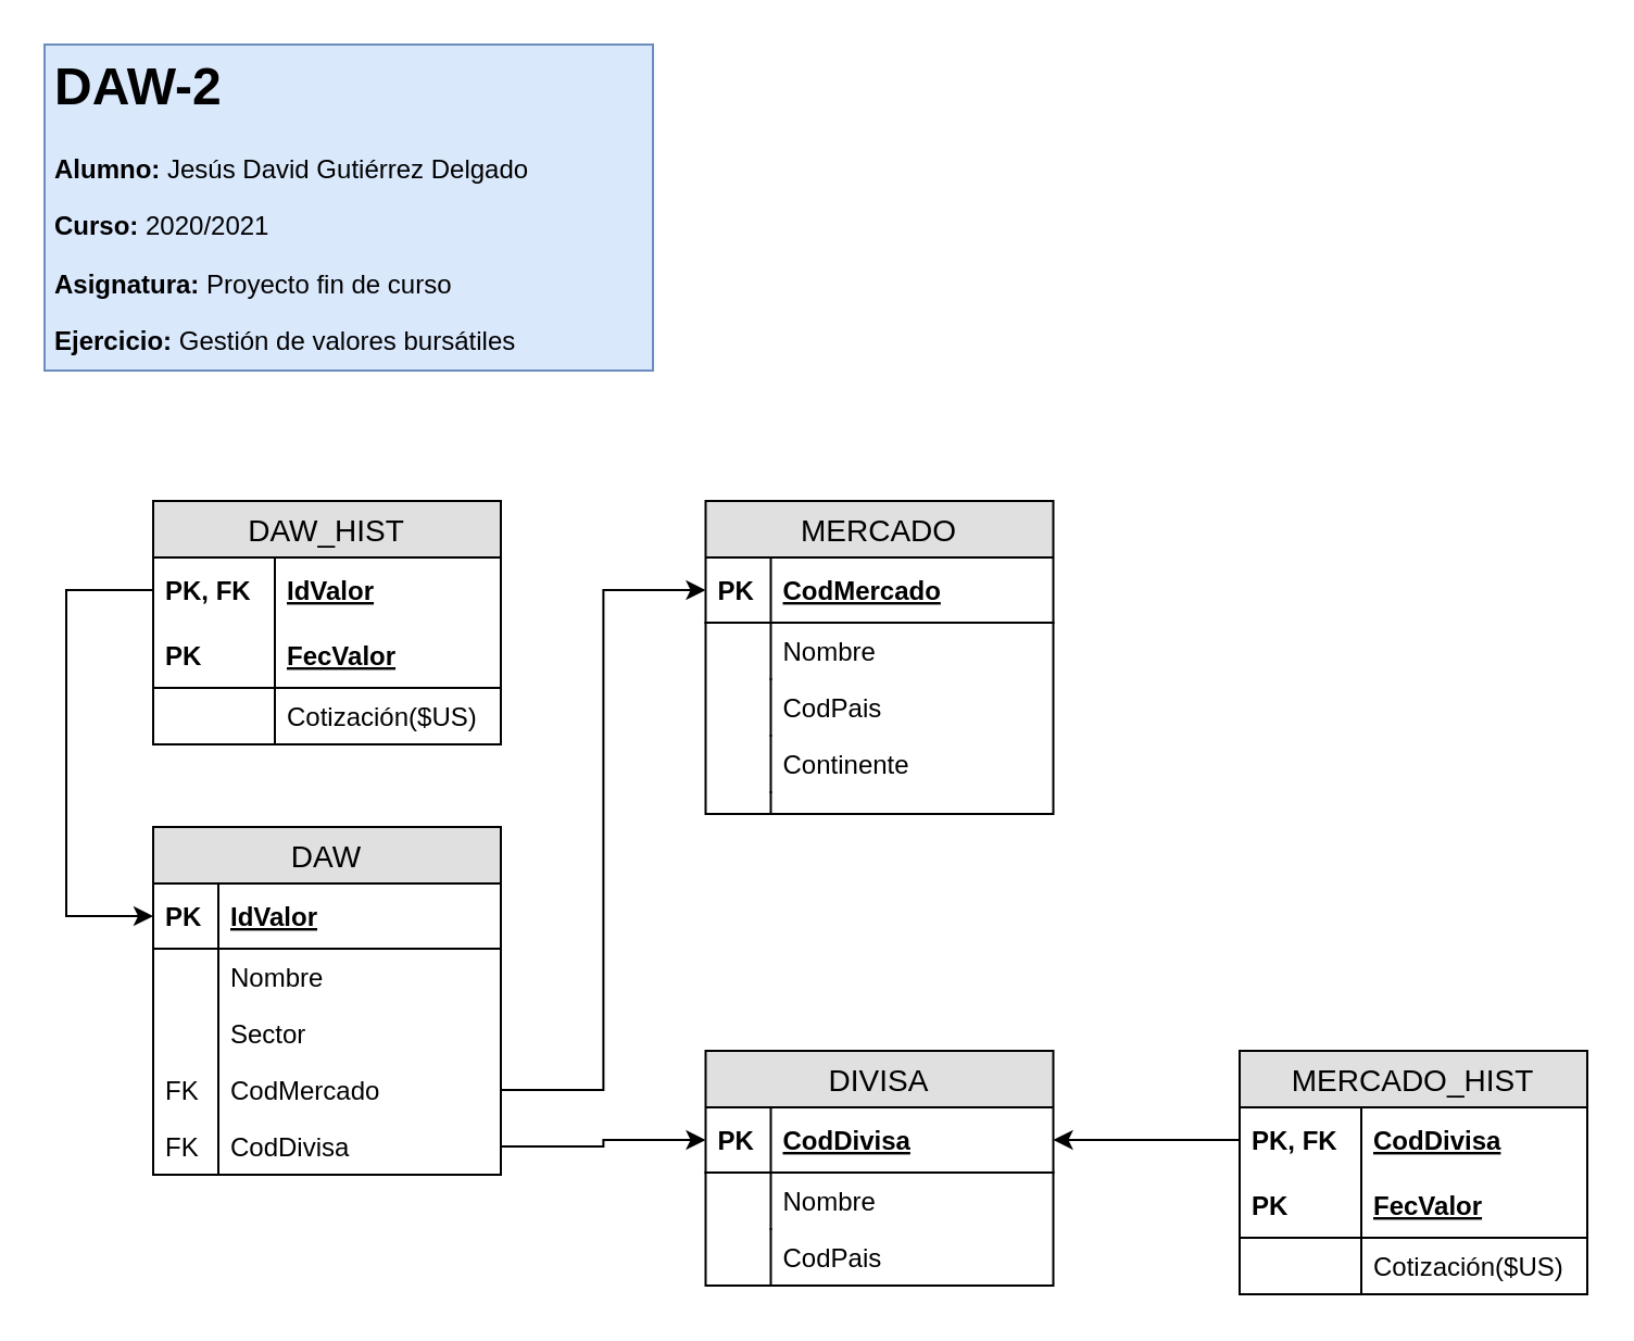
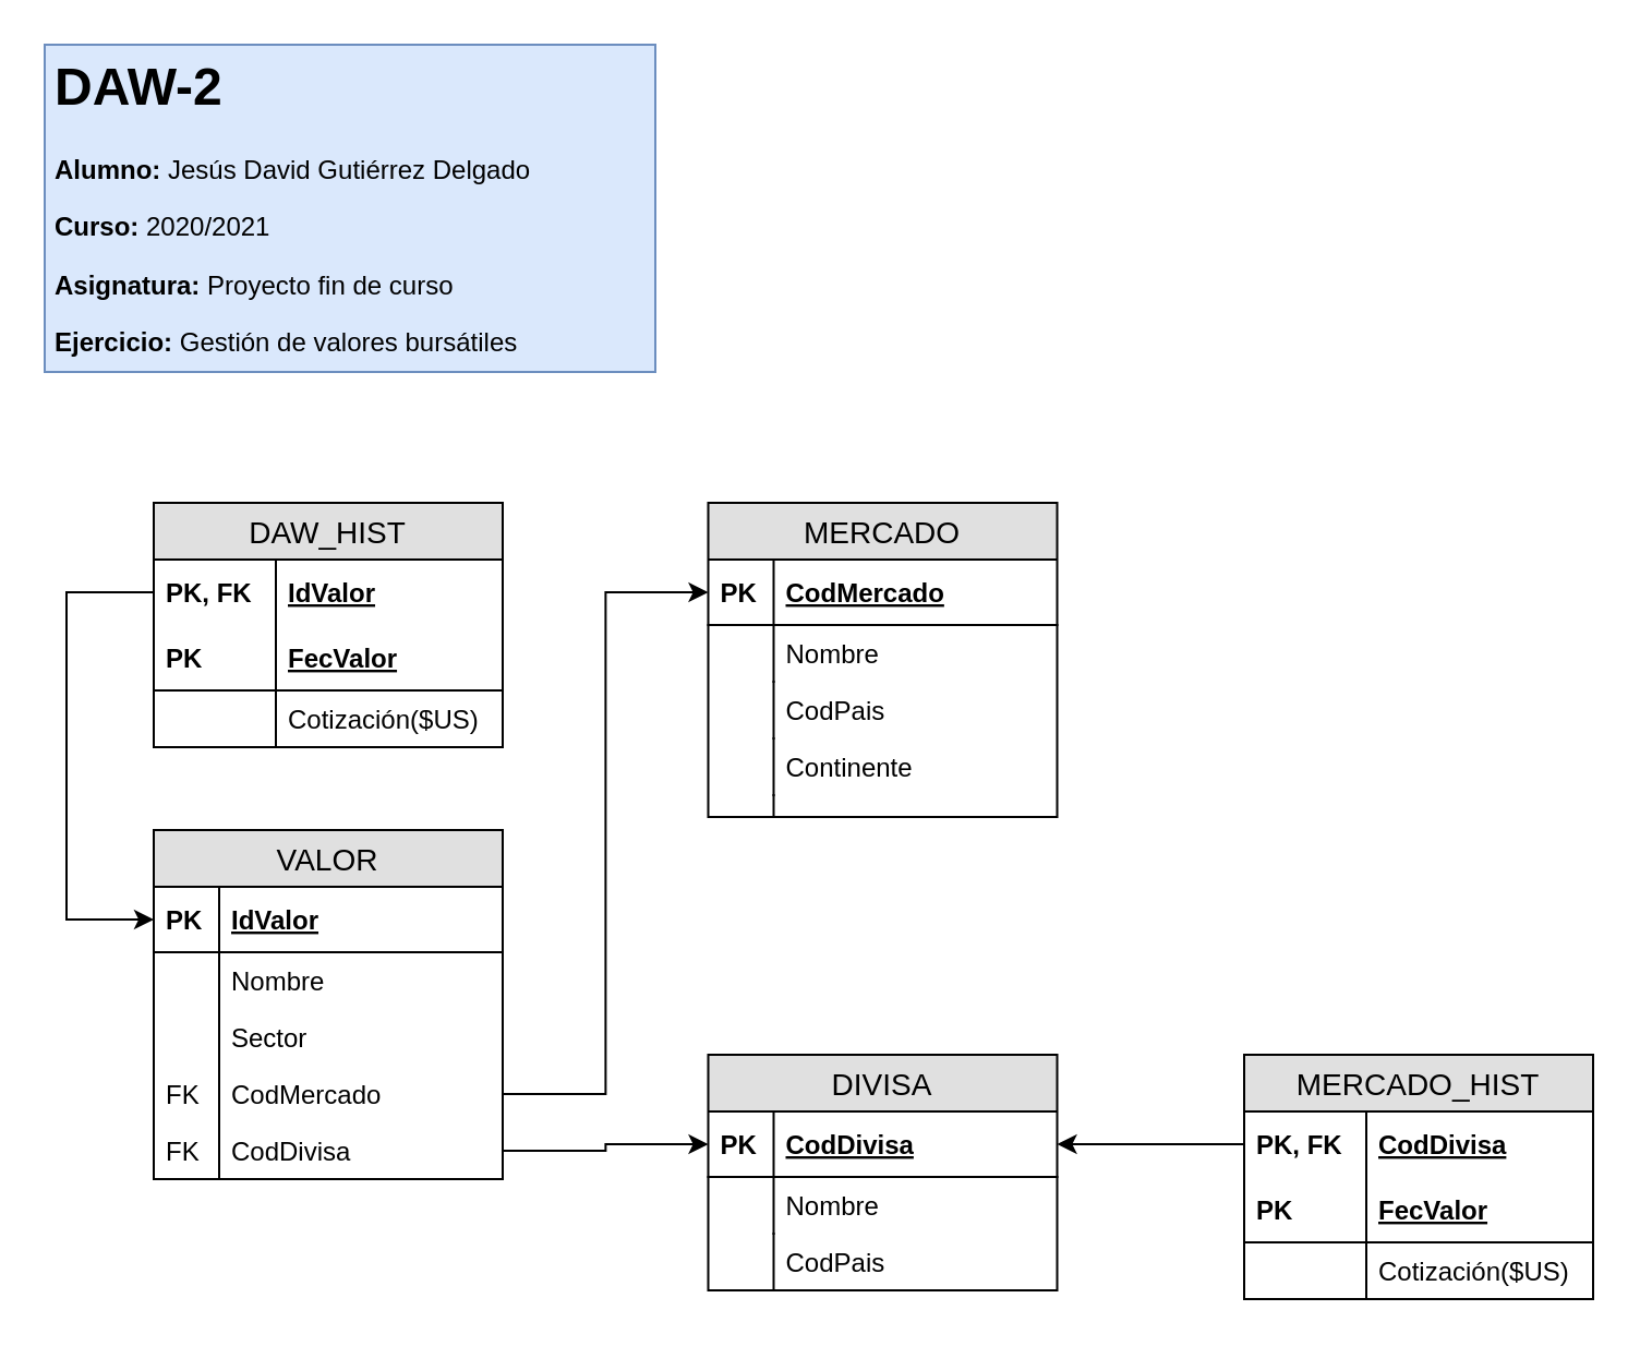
  <mxCell id="0" />
  <mxCell id="1" parent="0" />
  <mxCell id="2" value="&lt;h1&gt;DAW-2&lt;/h1&gt;&lt;p&gt;&lt;b&gt;Alumno:&lt;/b&gt; Jesús David Gutiérrez Delgado&lt;/p&gt;&lt;p&gt;&lt;b&gt;Curso:&amp;nbsp;&lt;/b&gt;2020/2021&lt;/p&gt;&lt;p&gt;&lt;b&gt;Asignatura:&lt;/b&gt;&amp;nbsp;Proyecto fin de curso&lt;/p&gt;&lt;p&gt;&lt;b&gt;Ejercicio:&lt;/b&gt;&amp;nbsp;Gestión de valores bursátiles&lt;br&gt;&lt;br&gt;&lt;/p&gt;" style="text;html=1;strokeColor=#6c8ebf;fillColor=#dae8fc;spacing=5;spacingTop=-20;whiteSpace=wrap;overflow=hidden;rounded=0;" parent="1" vertex="1"><mxGeometry x="20" y="20" width="280" height="150" as="geometry" /></mxCell>
- <mxCell id="3" value="DAW" style="swimlane;fontStyle=0;childLayout=stackLayout;horizontal=1;startSize=26;fillColor=#e0e0e0;horizontalStack=0;resizeParent=1;resizeParentMax=0;resizeLast=0;collapsible=1;marginBottom=0;swimlaneFillColor=#ffffff;align=center;fontSize=14;" parent="1" vertex="1"><mxGeometry x="70" y="380" width="160" height="160" as="geometry" /></mxCell>
+ <mxCell id="3" value="VALOR" style="swimlane;fontStyle=0;childLayout=stackLayout;horizontal=1;startSize=26;fillColor=#e0e0e0;horizontalStack=0;resizeParent=1;resizeParentMax=0;resizeLast=0;collapsible=1;marginBottom=0;swimlaneFillColor=#ffffff;align=center;fontSize=14;" parent="1" vertex="1"><mxGeometry x="70" y="380" width="160" height="160" as="geometry" /></mxCell>
  <mxCell id="4" value="IdValor" style="shape=partialRectangle;top=0;left=0;right=0;bottom=1;align=left;verticalAlign=middle;fillColor=none;spacingLeft=34;spacingRight=4;overflow=hidden;rotatable=0;points=[[0,0.5],[1,0.5]];portConstraint=eastwest;dropTarget=0;fontStyle=5;fontSize=12;" parent="3" vertex="1"><mxGeometry y="26" width="160" height="30" as="geometry" /></mxCell>
  <mxCell id="5" value="PK" style="shape=partialRectangle;top=0;left=0;bottom=0;fillColor=none;align=left;verticalAlign=middle;spacingLeft=4;spacingRight=4;overflow=hidden;rotatable=0;points=[];portConstraint=eastwest;part=1;fontSize=12;fontStyle=1" parent="4" vertex="1" connectable="0"><mxGeometry width="30" height="30" as="geometry" /></mxCell>
  <mxCell id="6" value="Nombre" style="shape=partialRectangle;top=0;left=0;right=0;bottom=0;align=left;verticalAlign=top;fillColor=none;spacingLeft=34;spacingRight=4;overflow=hidden;rotatable=0;points=[[0,0.5],[1,0.5]];portConstraint=eastwest;dropTarget=0;fontSize=12;" parent="3" vertex="1"><mxGeometry y="56" width="160" height="26" as="geometry" /></mxCell>
  <mxCell id="7" value="" style="shape=partialRectangle;top=0;left=0;bottom=0;fillColor=none;align=left;verticalAlign=top;spacingLeft=4;spacingRight=4;overflow=hidden;rotatable=0;points=[];portConstraint=eastwest;part=1;fontSize=12;" parent="6" vertex="1" connectable="0"><mxGeometry width="30" height="26" as="geometry" /></mxCell>
  <mxCell id="8" value="Sector" style="shape=partialRectangle;top=0;left=0;right=0;bottom=0;align=left;verticalAlign=top;fillColor=none;spacingLeft=34;spacingRight=4;overflow=hidden;rotatable=0;points=[[0,0.5],[1,0.5]];portConstraint=eastwest;dropTarget=0;fontSize=12;" parent="3" vertex="1"><mxGeometry y="82" width="160" height="26" as="geometry" /></mxCell>
  <mxCell id="9" value="" style="shape=partialRectangle;top=0;left=0;bottom=0;fillColor=none;align=left;verticalAlign=top;spacingLeft=4;spacingRight=4;overflow=hidden;rotatable=0;points=[];portConstraint=eastwest;part=1;fontSize=12;" parent="8" vertex="1" connectable="0"><mxGeometry width="30" height="26" as="geometry" /></mxCell>
  <mxCell id="10" value="CodMercado" style="shape=partialRectangle;top=0;left=0;right=0;bottom=0;align=left;verticalAlign=top;fillColor=none;spacingLeft=34;spacingRight=4;overflow=hidden;rotatable=0;points=[[0,0.5],[1,0.5]];portConstraint=eastwest;dropTarget=0;fontSize=12;" parent="3" vertex="1"><mxGeometry y="108" width="160" height="26" as="geometry" /></mxCell>
  <mxCell id="11" value="FK" style="shape=partialRectangle;top=0;left=0;bottom=0;fillColor=none;align=left;verticalAlign=top;spacingLeft=4;spacingRight=4;overflow=hidden;rotatable=0;points=[];portConstraint=eastwest;part=1;fontSize=12;" parent="10" vertex="1" connectable="0"><mxGeometry width="30" height="26" as="geometry" /></mxCell>
  <mxCell id="12" value="CodDivisa" style="shape=partialRectangle;top=0;left=0;right=0;bottom=0;align=left;verticalAlign=top;fillColor=none;spacingLeft=34;spacingRight=4;overflow=hidden;rotatable=0;points=[[0,0.5],[1,0.5]];portConstraint=eastwest;dropTarget=0;fontSize=12;" parent="3" vertex="1"><mxGeometry y="134" width="160" height="26" as="geometry" /></mxCell>
  <mxCell id="13" value="FK" style="shape=partialRectangle;top=0;left=0;bottom=0;fillColor=none;align=left;verticalAlign=top;spacingLeft=4;spacingRight=4;overflow=hidden;rotatable=0;points=[];portConstraint=eastwest;part=1;fontSize=12;" parent="12" vertex="1" connectable="0"><mxGeometry width="30" height="26" as="geometry" /></mxCell>
  <mxCell id="14" value="MERCADO" style="swimlane;fontStyle=0;childLayout=stackLayout;horizontal=1;startSize=26;fillColor=#e0e0e0;horizontalStack=0;resizeParent=1;resizeParentMax=0;resizeLast=0;collapsible=1;marginBottom=0;swimlaneFillColor=#ffffff;align=center;fontSize=14;" parent="1" vertex="1"><mxGeometry x="324.25" y="230" width="160" height="144" as="geometry" /></mxCell>
  <mxCell id="15" value="CodMercado" style="shape=partialRectangle;top=0;left=0;right=0;bottom=1;align=left;verticalAlign=middle;fillColor=none;spacingLeft=34;spacingRight=4;overflow=hidden;rotatable=0;points=[[0,0.5],[1,0.5]];portConstraint=eastwest;dropTarget=0;fontStyle=5;fontSize=12;" parent="14" vertex="1"><mxGeometry y="26" width="160" height="30" as="geometry" /></mxCell>
  <mxCell id="16" value="PK" style="shape=partialRectangle;top=0;left=0;bottom=0;fillColor=none;align=left;verticalAlign=middle;spacingLeft=4;spacingRight=4;overflow=hidden;rotatable=0;points=[];portConstraint=eastwest;part=1;fontSize=12;fontStyle=1" parent="15" vertex="1" connectable="0"><mxGeometry width="30" height="30" as="geometry" /></mxCell>
  <mxCell id="17" value="Nombre" style="shape=partialRectangle;top=0;left=0;right=0;bottom=0;align=left;verticalAlign=top;fillColor=none;spacingLeft=34;spacingRight=4;overflow=hidden;rotatable=0;points=[[0,0.5],[1,0.5]];portConstraint=eastwest;dropTarget=0;fontSize=12;" parent="14" vertex="1"><mxGeometry y="56" width="160" height="26" as="geometry" /></mxCell>
  <mxCell id="18" value="" style="shape=partialRectangle;top=0;left=0;bottom=0;fillColor=none;align=left;verticalAlign=top;spacingLeft=4;spacingRight=4;overflow=hidden;rotatable=0;points=[];portConstraint=eastwest;part=1;fontSize=12;" parent="17" vertex="1" connectable="0"><mxGeometry width="30" height="26" as="geometry" /></mxCell>
  <mxCell id="19" value="CodPais" style="shape=partialRectangle;top=0;left=0;right=0;bottom=0;align=left;verticalAlign=top;fillColor=none;spacingLeft=34;spacingRight=4;overflow=hidden;rotatable=0;points=[[0,0.5],[1,0.5]];portConstraint=eastwest;dropTarget=0;fontSize=12;" parent="14" vertex="1"><mxGeometry y="82" width="160" height="26" as="geometry" /></mxCell>
  <mxCell id="20" value="" style="shape=partialRectangle;top=0;left=0;bottom=0;fillColor=none;align=left;verticalAlign=top;spacingLeft=4;spacingRight=4;overflow=hidden;rotatable=0;points=[];portConstraint=eastwest;part=1;fontSize=12;" parent="19" vertex="1" connectable="0"><mxGeometry width="30" height="26" as="geometry" /></mxCell>
  <mxCell id="21" value="Continente" style="shape=partialRectangle;top=0;left=0;right=0;bottom=0;align=left;verticalAlign=top;fillColor=none;spacingLeft=34;spacingRight=4;overflow=hidden;rotatable=0;points=[[0,0.5],[1,0.5]];portConstraint=eastwest;dropTarget=0;fontSize=12;" parent="14" vertex="1"><mxGeometry y="108" width="160" height="26" as="geometry" /></mxCell>
  <mxCell id="22" value="" style="shape=partialRectangle;top=0;left=0;bottom=0;fillColor=none;align=left;verticalAlign=top;spacingLeft=4;spacingRight=4;overflow=hidden;rotatable=0;points=[];portConstraint=eastwest;part=1;fontSize=12;" parent="21" vertex="1" connectable="0"><mxGeometry width="30" height="26" as="geometry" /></mxCell>
  <mxCell id="23" value="" style="shape=partialRectangle;top=0;left=0;right=0;bottom=0;align=left;verticalAlign=top;fillColor=none;spacingLeft=34;spacingRight=4;overflow=hidden;rotatable=0;points=[[0,0.5],[1,0.5]];portConstraint=eastwest;dropTarget=0;fontSize=12;" parent="14" vertex="1"><mxGeometry y="134" width="160" height="10" as="geometry" /></mxCell>
  <mxCell id="24" value="" style="shape=partialRectangle;top=0;left=0;bottom=0;fillColor=none;align=left;verticalAlign=top;spacingLeft=4;spacingRight=4;overflow=hidden;rotatable=0;points=[];portConstraint=eastwest;part=1;fontSize=12;" parent="23" vertex="1" connectable="0"><mxGeometry width="30" height="10" as="geometry" /></mxCell>
  <mxCell id="25" value="DIVISA" style="swimlane;fontStyle=0;childLayout=stackLayout;horizontal=1;startSize=26;fillColor=#e0e0e0;horizontalStack=0;resizeParent=1;resizeParentMax=0;resizeLast=0;collapsible=1;marginBottom=0;swimlaneFillColor=#ffffff;align=center;fontSize=14;" parent="1" vertex="1"><mxGeometry x="324.25" y="483" width="160" height="108" as="geometry" /></mxCell>
  <mxCell id="26" value="CodDivisa" style="shape=partialRectangle;top=0;left=0;right=0;bottom=1;align=left;verticalAlign=middle;fillColor=none;spacingLeft=34;spacingRight=4;overflow=hidden;rotatable=0;points=[[0,0.5],[1,0.5]];portConstraint=eastwest;dropTarget=0;fontStyle=5;fontSize=12;" parent="25" vertex="1"><mxGeometry y="26" width="160" height="30" as="geometry" /></mxCell>
  <mxCell id="27" value="PK" style="shape=partialRectangle;top=0;left=0;bottom=0;fillColor=none;align=left;verticalAlign=middle;spacingLeft=4;spacingRight=4;overflow=hidden;rotatable=0;points=[];portConstraint=eastwest;part=1;fontSize=12;fontStyle=1" parent="26" vertex="1" connectable="0"><mxGeometry width="30" height="30" as="geometry" /></mxCell>
  <mxCell id="28" value="Nombre" style="shape=partialRectangle;top=0;left=0;right=0;bottom=0;align=left;verticalAlign=top;fillColor=none;spacingLeft=34;spacingRight=4;overflow=hidden;rotatable=0;points=[[0,0.5],[1,0.5]];portConstraint=eastwest;dropTarget=0;fontSize=12;" parent="25" vertex="1"><mxGeometry y="56" width="160" height="26" as="geometry" /></mxCell>
  <mxCell id="29" value="" style="shape=partialRectangle;top=0;left=0;bottom=0;fillColor=none;align=left;verticalAlign=top;spacingLeft=4;spacingRight=4;overflow=hidden;rotatable=0;points=[];portConstraint=eastwest;part=1;fontSize=12;" parent="28" vertex="1" connectable="0"><mxGeometry width="30" height="26" as="geometry" /></mxCell>
  <mxCell id="30" value="CodPais" style="shape=partialRectangle;top=0;left=0;right=0;bottom=0;align=left;verticalAlign=top;fillColor=none;spacingLeft=34;spacingRight=4;overflow=hidden;rotatable=0;points=[[0,0.5],[1,0.5]];portConstraint=eastwest;dropTarget=0;fontSize=12;" parent="25" vertex="1"><mxGeometry y="82" width="160" height="26" as="geometry" /></mxCell>
  <mxCell id="31" value="" style="shape=partialRectangle;top=0;left=0;bottom=0;fillColor=none;align=left;verticalAlign=top;spacingLeft=4;spacingRight=4;overflow=hidden;rotatable=0;points=[];portConstraint=eastwest;part=1;fontSize=12;" parent="30" vertex="1" connectable="0"><mxGeometry width="30" height="26" as="geometry" /></mxCell>
  <mxCell id="32" style="edgeStyle=orthogonalEdgeStyle;rounded=0;orthogonalLoop=1;jettySize=auto;html=1;exitX=1;exitY=0.5;exitDx=0;exitDy=0;entryX=0;entryY=0.5;entryDx=0;entryDy=0;" parent="1" source="10" target="15" edge="1"><mxGeometry relative="1" as="geometry" /></mxCell>
  <mxCell id="33" style="edgeStyle=orthogonalEdgeStyle;rounded=0;orthogonalLoop=1;jettySize=auto;html=1;exitX=1;exitY=0.5;exitDx=0;exitDy=0;entryX=0;entryY=0.5;entryDx=0;entryDy=0;" parent="1" source="12" target="26" edge="1"><mxGeometry relative="1" as="geometry" /></mxCell>
  <mxCell id="34" value="DAW_HIST" style="swimlane;fontStyle=0;childLayout=stackLayout;horizontal=1;startSize=26;fillColor=#e0e0e0;horizontalStack=0;resizeParent=1;resizeParentMax=0;resizeLast=0;collapsible=1;marginBottom=0;swimlaneFillColor=#ffffff;align=center;fontSize=14;" parent="1" vertex="1"><mxGeometry x="70" y="230" width="160" height="112" as="geometry" /></mxCell>
  <mxCell id="35" value="IdValor" style="shape=partialRectangle;top=0;left=0;right=0;bottom=0;align=left;verticalAlign=middle;fillColor=none;spacingLeft=60;spacingRight=4;overflow=hidden;rotatable=0;points=[[0,0.5],[1,0.5]];portConstraint=eastwest;dropTarget=0;fontStyle=5;fontSize=12;" parent="34" vertex="1"><mxGeometry y="26" width="160" height="30" as="geometry" /></mxCell>
  <mxCell id="36" value="PK, FK" style="shape=partialRectangle;fontStyle=1;top=0;left=0;bottom=0;fillColor=none;align=left;verticalAlign=middle;spacingLeft=4;spacingRight=4;overflow=hidden;rotatable=0;points=[];portConstraint=eastwest;part=1;fontSize=12;" parent="35" vertex="1" connectable="0"><mxGeometry width="56" height="30" as="geometry" /></mxCell>
  <mxCell id="37" value="FecValor" style="shape=partialRectangle;top=0;left=0;right=0;bottom=1;align=left;verticalAlign=middle;fillColor=none;spacingLeft=60;spacingRight=4;overflow=hidden;rotatable=0;points=[[0,0.5],[1,0.5]];portConstraint=eastwest;dropTarget=0;fontStyle=5;fontSize=12;" parent="34" vertex="1"><mxGeometry y="56" width="160" height="30" as="geometry" /></mxCell>
  <mxCell id="38" value="PK" style="shape=partialRectangle;fontStyle=1;top=0;left=0;bottom=0;fillColor=none;align=left;verticalAlign=middle;spacingLeft=4;spacingRight=4;overflow=hidden;rotatable=0;points=[];portConstraint=eastwest;part=1;fontSize=12;" parent="37" vertex="1" connectable="0"><mxGeometry width="56" height="30" as="geometry" /></mxCell>
  <mxCell id="39" value="Cotización($US)" style="shape=partialRectangle;top=0;left=0;right=0;bottom=0;align=left;verticalAlign=top;fillColor=none;spacingLeft=60;spacingRight=4;overflow=hidden;rotatable=0;points=[[0,0.5],[1,0.5]];portConstraint=eastwest;dropTarget=0;fontSize=12;" parent="34" vertex="1"><mxGeometry y="86" width="160" height="26" as="geometry" /></mxCell>
  <mxCell id="40" value="" style="shape=partialRectangle;top=0;left=0;bottom=0;fillColor=none;align=left;verticalAlign=top;spacingLeft=4;spacingRight=4;overflow=hidden;rotatable=0;points=[];portConstraint=eastwest;part=1;fontSize=12;" parent="39" vertex="1" connectable="0"><mxGeometry width="56" height="26" as="geometry" /></mxCell>
  <mxCell id="41" value="MERCADO_HIST" style="swimlane;fontStyle=0;childLayout=stackLayout;horizontal=1;startSize=26;fillColor=#e0e0e0;horizontalStack=0;resizeParent=1;resizeParentMax=0;resizeLast=0;collapsible=1;marginBottom=0;swimlaneFillColor=#ffffff;align=center;fontSize=14;" parent="1" vertex="1"><mxGeometry x="570" y="483" width="160" height="112" as="geometry" /></mxCell>
  <mxCell id="42" value="CodDivisa" style="shape=partialRectangle;top=0;left=0;right=0;bottom=0;align=left;verticalAlign=middle;fillColor=none;spacingLeft=60;spacingRight=4;overflow=hidden;rotatable=0;points=[[0,0.5],[1,0.5]];portConstraint=eastwest;dropTarget=0;fontStyle=5;fontSize=12;" parent="41" vertex="1"><mxGeometry y="26" width="160" height="30" as="geometry" /></mxCell>
  <mxCell id="43" value="PK, FK" style="shape=partialRectangle;fontStyle=1;top=0;left=0;bottom=0;fillColor=none;align=left;verticalAlign=middle;spacingLeft=4;spacingRight=4;overflow=hidden;rotatable=0;points=[];portConstraint=eastwest;part=1;fontSize=12;" parent="42" vertex="1" connectable="0"><mxGeometry width="56" height="30" as="geometry" /></mxCell>
  <mxCell id="44" value="FecValor" style="shape=partialRectangle;top=0;left=0;right=0;bottom=1;align=left;verticalAlign=middle;fillColor=none;spacingLeft=60;spacingRight=4;overflow=hidden;rotatable=0;points=[[0,0.5],[1,0.5]];portConstraint=eastwest;dropTarget=0;fontStyle=5;fontSize=12;" parent="41" vertex="1"><mxGeometry y="56" width="160" height="30" as="geometry" /></mxCell>
  <mxCell id="45" value="PK" style="shape=partialRectangle;fontStyle=1;top=0;left=0;bottom=0;fillColor=none;align=left;verticalAlign=middle;spacingLeft=4;spacingRight=4;overflow=hidden;rotatable=0;points=[];portConstraint=eastwest;part=1;fontSize=12;" parent="44" vertex="1" connectable="0"><mxGeometry width="56" height="30" as="geometry" /></mxCell>
  <mxCell id="46" value="Cotización($US)" style="shape=partialRectangle;top=0;left=0;right=0;bottom=0;align=left;verticalAlign=top;fillColor=none;spacingLeft=60;spacingRight=4;overflow=hidden;rotatable=0;points=[[0,0.5],[1,0.5]];portConstraint=eastwest;dropTarget=0;fontSize=12;" parent="41" vertex="1"><mxGeometry y="86" width="160" height="26" as="geometry" /></mxCell>
  <mxCell id="47" value="" style="shape=partialRectangle;top=0;left=0;bottom=0;fillColor=none;align=left;verticalAlign=top;spacingLeft=4;spacingRight=4;overflow=hidden;rotatable=0;points=[];portConstraint=eastwest;part=1;fontSize=12;" parent="46" vertex="1" connectable="0"><mxGeometry width="56" height="26" as="geometry" /></mxCell>
  <mxCell id="48" style="edgeStyle=orthogonalEdgeStyle;rounded=0;orthogonalLoop=1;jettySize=auto;html=1;exitX=0;exitY=0.5;exitDx=0;exitDy=0;entryX=1;entryY=0.5;entryDx=0;entryDy=0;" parent="1" source="42" target="26" edge="1"><mxGeometry relative="1" as="geometry" /></mxCell>
  <mxCell id="49" style="edgeStyle=orthogonalEdgeStyle;rounded=0;orthogonalLoop=1;jettySize=auto;html=1;exitX=0;exitY=0.5;exitDx=0;exitDy=0;entryX=0;entryY=0.5;entryDx=0;entryDy=0;" parent="1" source="35" target="4" edge="1"><mxGeometry relative="1" as="geometry"><Array as="points"><mxPoint x="30" y="271" /><mxPoint x="30" y="421" /></Array></mxGeometry></mxCell>
